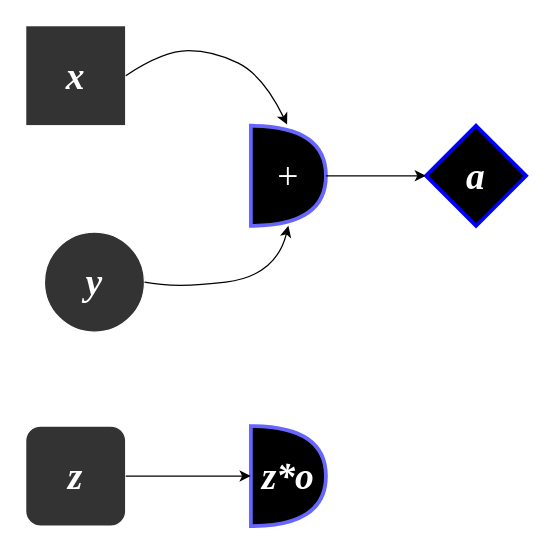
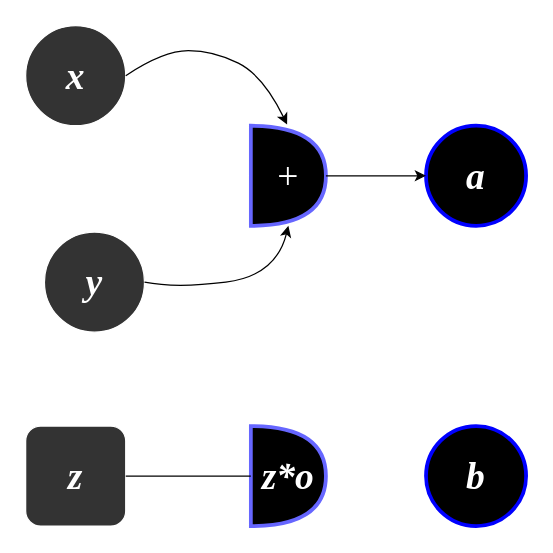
  <mxCell id="0" />
  <mxCell id="1" parent="0" />
- <mxCell id="2" value="&lt;font face=&quot;Lucida Console&quot; size=&quot;1&quot;&gt;&lt;b&gt;&lt;i style=&quot;font-size: 30px;&quot;&gt;x&lt;/i&gt;&lt;/b&gt;&lt;/font&gt;" style="whiteSpace=wrap;html=1;aspect=fixed;strokeColor=#FFFFFF;fillColor=#333333;fontColor=#FFFFFF;rounded=0;" vertex="1" parent="1"><mxGeometry x="20" y="20" width="80" height="80" as="geometry" /></mxCell>
+ <mxCell id="2" value="&lt;font face=&quot;Lucida Console&quot; size=&quot;1&quot;&gt;&lt;b&gt;&lt;i style=&quot;font-size: 30px;&quot;&gt;x&lt;/i&gt;&lt;/b&gt;&lt;/font&gt;" style="ellipse;whiteSpace=wrap;html=1;aspect=fixed;strokeColor=#FFFFFF;fillColor=#333333;fontColor=#FFFFFF;" vertex="1" parent="1"><mxGeometry x="20" y="20" width="80" height="80" as="geometry" /></mxCell>
  <mxCell id="3" value="&lt;font face=&quot;Lucida Console&quot; size=&quot;1&quot;&gt;&lt;b&gt;&lt;i style=&quot;font-size: 30px;&quot;&gt;y&lt;/i&gt;&lt;/b&gt;&lt;/font&gt;" style="ellipse;whiteSpace=wrap;html=1;aspect=fixed;strokeColor=#FFFFFF;fillColor=#333333;fontColor=#FFFFFF;" vertex="1" parent="1"><mxGeometry x="35" y="185" width="80" height="80" as="geometry" /></mxCell>
  <mxCell id="4" value="&lt;font face=&quot;Lucida Console&quot; style=&quot;font-size: 30px;&quot;&gt;+&lt;/font&gt;" style="shape=or;whiteSpace=wrap;html=1;strokeColor=#6666FF;strokeWidth=3;fillColor=#000000;fontColor=#FFFFFF;" vertex="1" parent="1"><mxGeometry x="200" y="100" width="60" height="80" as="geometry" /></mxCell>
  <mxCell id="5" value="" style="curved=1;endArrow=classic;html=1;rounded=0;exitX=1;exitY=0.5;exitDx=0;exitDy=0;entryX=0.483;entryY=-0.012;entryDx=0;entryDy=0;entryPerimeter=0;" edge="1" parent="1" source="2" target="4"><mxGeometry width="50" height="50" relative="1" as="geometry"><mxPoint x="130" y="50" as="sourcePoint" /><mxPoint x="180" y="0" as="targetPoint" /><Array as="points"><mxPoint x="130" y="40" /><mxPoint x="170" y="40" /><mxPoint x="210" y="60" /></Array></mxGeometry></mxCell>
  <mxCell id="6" value="" style="curved=1;endArrow=classic;html=1;rounded=0;exitX=1;exitY=0.5;exitDx=0;exitDy=0;entryX=0.5;entryY=1;entryDx=0;entryDy=0;entryPerimeter=0;" edge="1" parent="1" source="3" target="4"><mxGeometry width="50" height="50" relative="1" as="geometry"><mxPoint x="110" y="230" as="sourcePoint" /><mxPoint x="239" y="269" as="targetPoint" /><Array as="points"><mxPoint x="140" y="230" /><mxPoint x="220" y="220" /></Array></mxGeometry></mxCell>
- <mxCell id="7" value="&lt;font face=&quot;Lucida Console&quot; size=&quot;1&quot;&gt;&lt;b&gt;&lt;i style=&quot;font-size: 30px;&quot;&gt;a&lt;/i&gt;&lt;/b&gt;&lt;/font&gt;" style="rhombus;whiteSpace=wrap;html=1;aspect=fixed;fontColor=#FFFFFF;strokeColor=#0000FF;strokeWidth=3;fillColor=#000000;" vertex="1" parent="1"><mxGeometry x="340" y="100" width="80" height="80" as="geometry" /></mxCell>
+ <mxCell id="7" value="&lt;font face=&quot;Lucida Console&quot; size=&quot;1&quot;&gt;&lt;b&gt;&lt;i style=&quot;font-size: 30px;&quot;&gt;a&lt;/i&gt;&lt;/b&gt;&lt;/font&gt;" style="ellipse;whiteSpace=wrap;html=1;aspect=fixed;fontColor=#FFFFFF;strokeColor=#0000FF;strokeWidth=3;fillColor=#000000;" vertex="1" parent="1"><mxGeometry x="340" y="100" width="80" height="80" as="geometry" /></mxCell>
  <mxCell id="8" value="" style="endArrow=classic;html=1;rounded=0;exitX=1;exitY=0.5;exitDx=0;exitDy=0;exitPerimeter=0;entryX=0;entryY=0.5;entryDx=0;entryDy=0;" edge="1" parent="1" source="4" target="7"><mxGeometry width="50" height="50" relative="1" as="geometry"><mxPoint x="180" y="110" as="sourcePoint" /><mxPoint x="230" y="60" as="targetPoint" /></mxGeometry></mxCell>
  <mxCell id="9" value="&lt;font face=&quot;Lucida Console&quot; size=&quot;1&quot;&gt;&lt;b&gt;&lt;i style=&quot;font-size: 30px;&quot;&gt;z&lt;/i&gt;&lt;/b&gt;&lt;/font&gt;" style="whiteSpace=wrap;html=1;aspect=fixed;strokeColor=#FFFFFF;fillColor=#333333;fontColor=#FFFFFF;rounded=1;" vertex="1" parent="1"><mxGeometry x="20" y="340" width="80" height="80" as="geometry" /></mxCell>
  <mxCell id="10" value="&lt;b style=&quot;caret-color: rgb(0, 0, 0); font-family: &amp;quot;Lucida Console&amp;quot;; font-size: 30px;&quot;&gt;&lt;i&gt;z*o&lt;/i&gt;&lt;/b&gt;" style="shape=or;whiteSpace=wrap;html=1;strokeColor=#6666FF;strokeWidth=3;fillColor=#000000;fontColor=#FFFFFF;" vertex="1" parent="1"><mxGeometry x="200" y="340" width="60" height="80" as="geometry" /></mxCell>
- <mxCell id="11" style="edgeStyle=orthogonalEdgeStyle;rounded=0;orthogonalLoop=1;jettySize=auto;html=1;exitX=1;exitY=0.5;exitDx=0;exitDy=0;entryX=0;entryY=0.5;entryDx=0;entryDy=0;entryPerimeter=0;" edge="1" parent="1" source="9" target="10"><mxGeometry relative="1" as="geometry" /></mxCell>
+ <mxCell id="11" style="edgeStyle=orthogonalEdgeStyle;rounded=0;orthogonalLoop=1;jettySize=auto;html=1;exitX=1;exitY=0.5;exitDx=0;exitDy=0;entryX=0;entryY=0.5;entryDx=0;entryDy=0;entryPerimeter=0;endArrow=none;" edge="1" parent="1" source="9" target="10"><mxGeometry relative="1" as="geometry" /></mxCell>
+ <mxCell id="12" value="&lt;font face=&quot;Lucida Console&quot; size=&quot;1&quot;&gt;&lt;b&gt;&lt;i style=&quot;font-size: 30px;&quot;&gt;b&lt;/i&gt;&lt;/b&gt;&lt;/font&gt;" style="ellipse;whiteSpace=wrap;html=1;aspect=fixed;fontColor=#FFFFFF;strokeColor=#0000FF;strokeWidth=3;fillColor=#000000;" vertex="1" parent="1"><mxGeometry x="340" y="340" width="80" height="80" as="geometry" /></mxCell>
